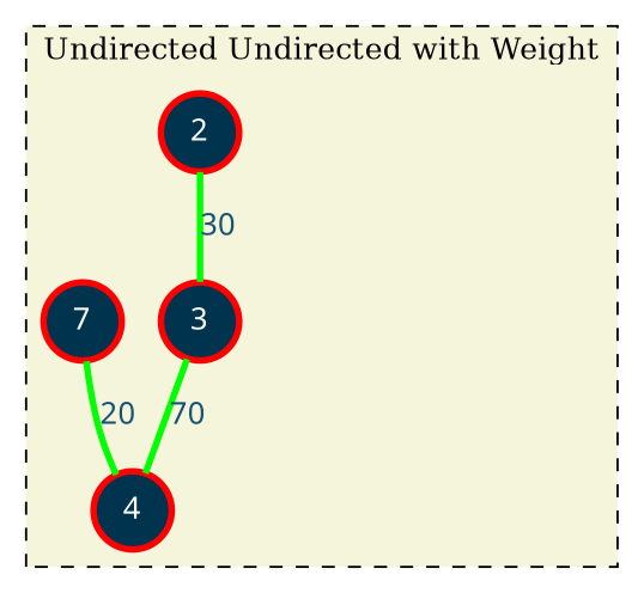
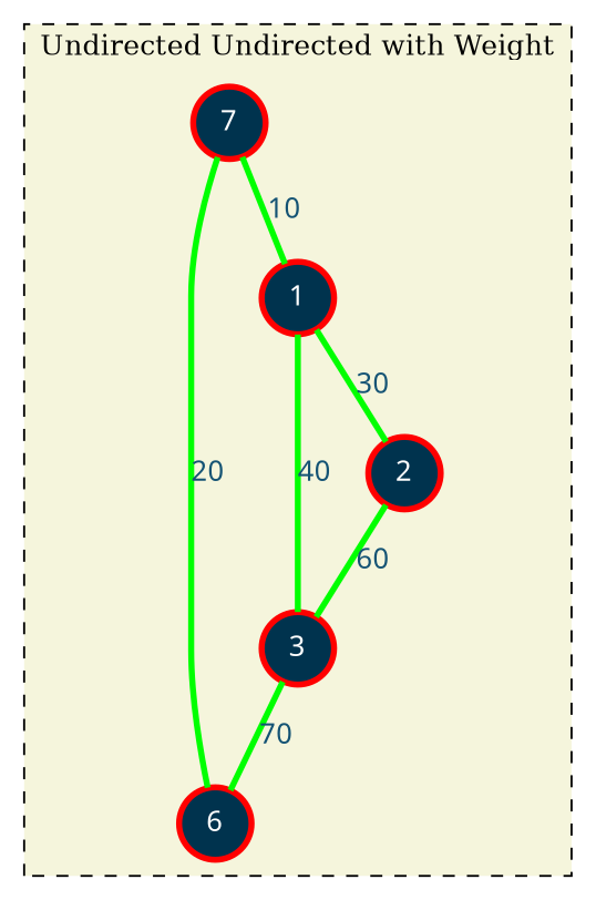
  graph {
    node [color=red fillcolor="#00334e" fontcolor="#ffffff" fontname=Helvetia penwidth=3 shape=circle style=filled]
    edge [color=green fontcolor="#145374" fontname=Helvetia penwidth=3]
    3
-   4
+   4 [label=6]
    2
+   1
    n5 [label=7]
    subgraph cluster_1 {
      bgcolor=beige
      label="Undirected Undirected with Weight"
      labelloc=t
      style=dashed
      3
      4
      2
+     1
      n5
    }
    3 -- 4 [label=70]
-   2 -- 3 [label=30]
+   2 -- 3 [label=60]
+   1 -- 3 [label=40]
+   1 -- 2 [label=30]
    n5 -- 4 [label=20]
+   n5 -- 1 [label=10]
  }
